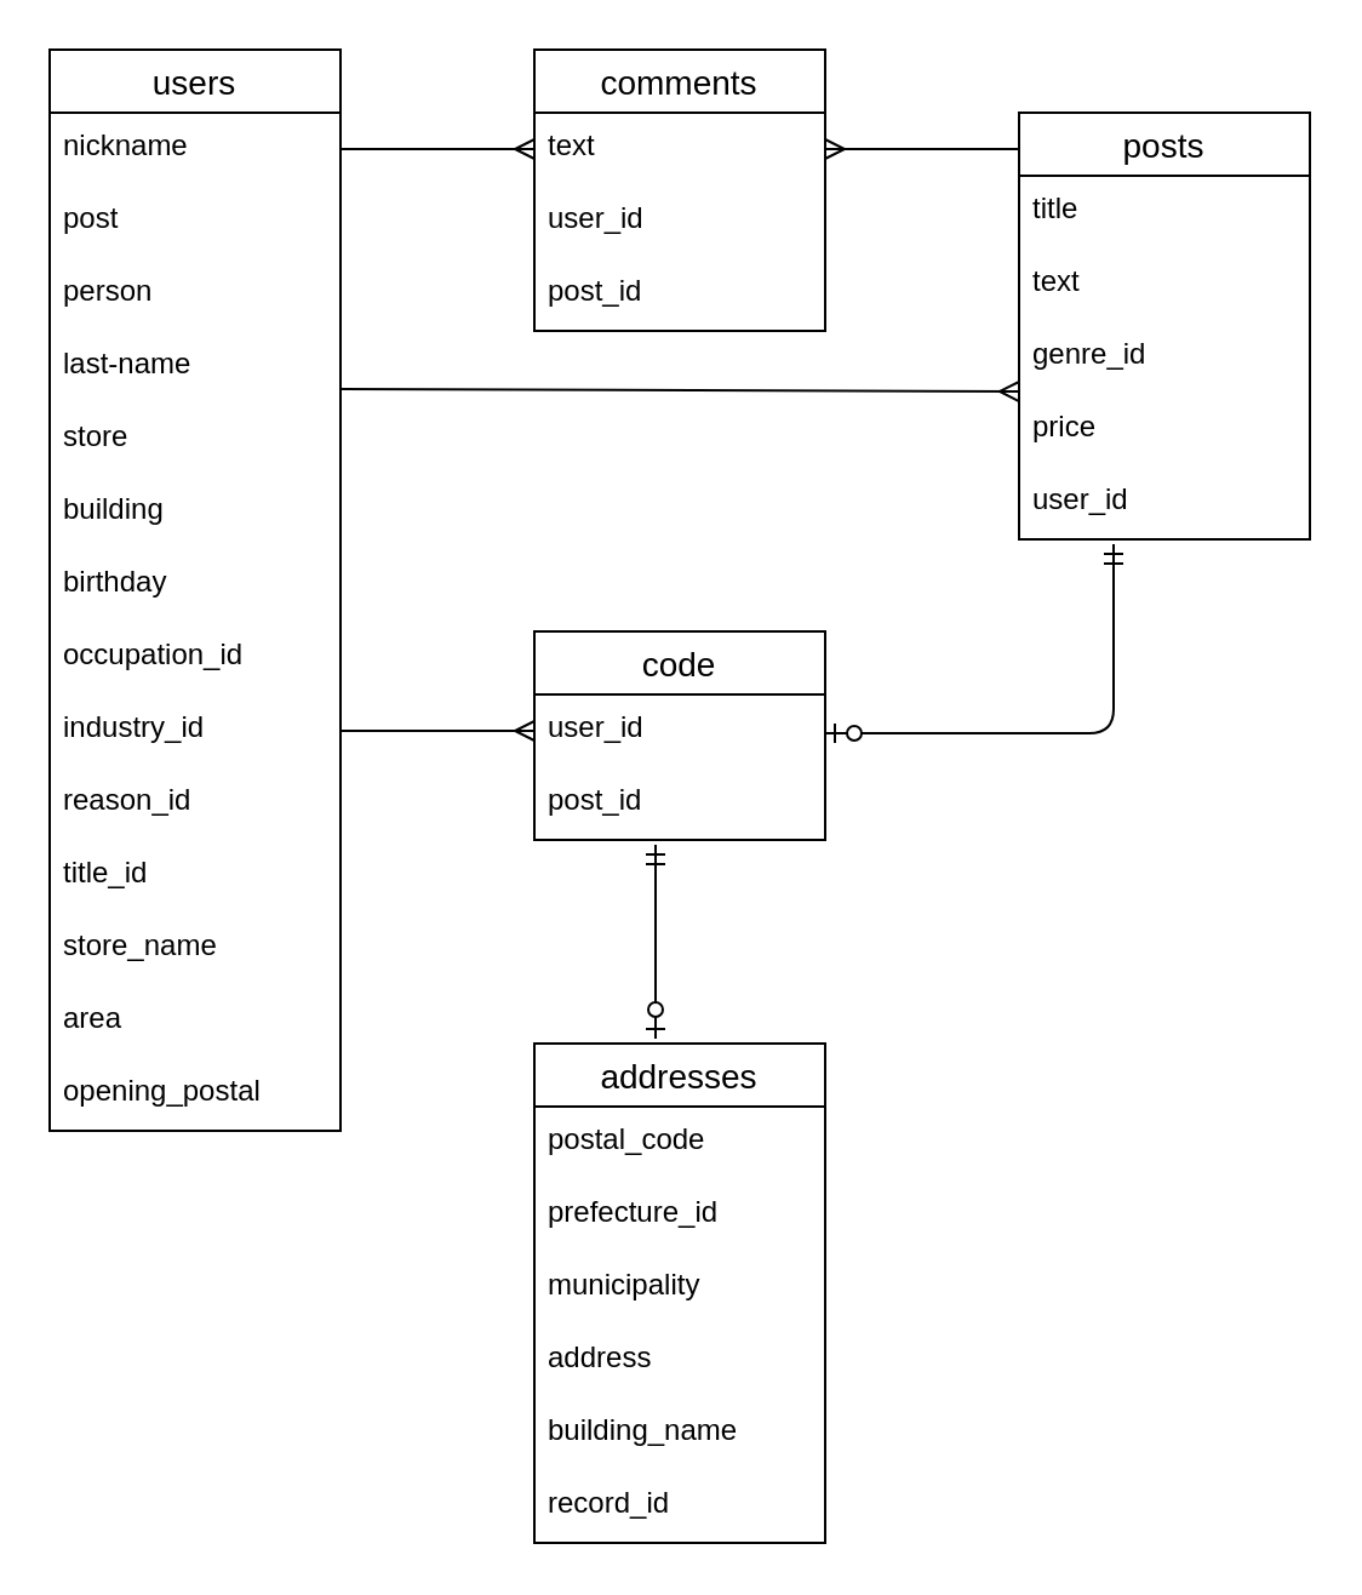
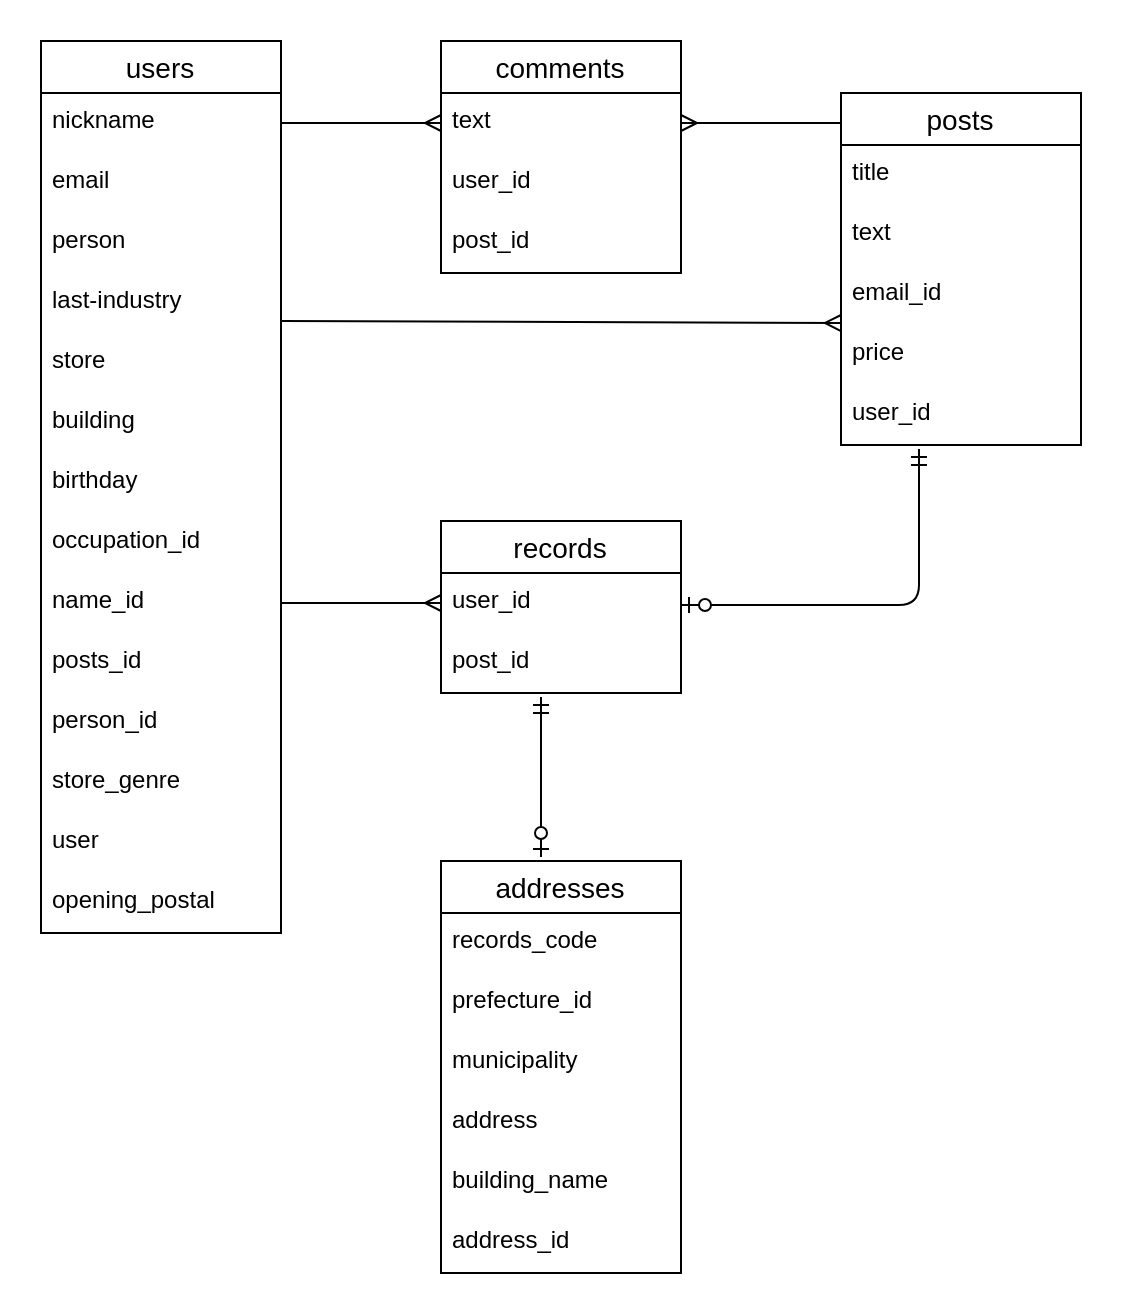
  <mxCell id="0" />
  <mxCell id="1" parent="0" />
  <mxCell id="2" value="users" style="swimlane;fontStyle=0;childLayout=stackLayout;horizontal=1;startSize=26;horizontalStack=0;resizeParent=1;resizeParentMax=0;resizeLast=0;collapsible=1;marginBottom=0;align=center;fontSize=14;" parent="1" vertex="1"><mxGeometry x="20" y="20" width="120" height="446" as="geometry" /></mxCell>
  <mxCell id="3" value="nickname" style="text;strokeColor=none;fillColor=none;spacingLeft=4;spacingRight=4;overflow=hidden;rotatable=0;points=[[0,0.5],[1,0.5]];portConstraint=eastwest;fontSize=12;" parent="2" vertex="1"><mxGeometry y="26" width="120" height="30" as="geometry" /></mxCell>
- <mxCell id="4" value="post" style="text;strokeColor=none;fillColor=none;spacingLeft=4;spacingRight=4;overflow=hidden;rotatable=0;points=[[0,0.5],[1,0.5]];portConstraint=eastwest;fontSize=12;" parent="2" vertex="1"><mxGeometry y="56" width="120" height="30" as="geometry" /></mxCell>
+ <mxCell id="4" value="email" style="text;strokeColor=none;fillColor=none;spacingLeft=4;spacingRight=4;overflow=hidden;rotatable=0;points=[[0,0.5],[1,0.5]];portConstraint=eastwest;fontSize=12;" parent="2" vertex="1"><mxGeometry y="56" width="120" height="30" as="geometry" /></mxCell>
  <mxCell id="5" value="person" style="text;strokeColor=none;fillColor=none;spacingLeft=4;spacingRight=4;overflow=hidden;rotatable=0;points=[[0,0.5],[1,0.5]];portConstraint=eastwest;fontSize=12;" parent="2" vertex="1"><mxGeometry y="86" width="120" height="30" as="geometry" /></mxCell>
- <mxCell id="6" value="last-name" style="text;strokeColor=none;fillColor=none;spacingLeft=4;spacingRight=4;overflow=hidden;rotatable=0;points=[[0,0.5],[1,0.5]];portConstraint=eastwest;fontSize=12;" parent="2" vertex="1"><mxGeometry y="116" width="120" height="30" as="geometry" /></mxCell>
+ <mxCell id="6" value="last-industry" style="text;strokeColor=none;fillColor=none;spacingLeft=4;spacingRight=4;overflow=hidden;rotatable=0;points=[[0,0.5],[1,0.5]];portConstraint=eastwest;fontSize=12;" parent="2" vertex="1"><mxGeometry y="116" width="120" height="30" as="geometry" /></mxCell>
  <mxCell id="7" value="store" style="text;strokeColor=none;fillColor=none;spacingLeft=4;spacingRight=4;overflow=hidden;rotatable=0;points=[[0,0.5],[1,0.5]];portConstraint=eastwest;fontSize=12;" parent="2" vertex="1"><mxGeometry y="146" width="120" height="30" as="geometry" /></mxCell>
  <mxCell id="8" value="building" style="text;strokeColor=none;fillColor=none;spacingLeft=4;spacingRight=4;overflow=hidden;rotatable=0;points=[[0,0.5],[1,0.5]];portConstraint=eastwest;fontSize=12;" parent="2" vertex="1"><mxGeometry y="176" width="120" height="30" as="geometry" /></mxCell>
  <mxCell id="9" value="birthday" style="text;strokeColor=none;fillColor=none;spacingLeft=4;spacingRight=4;overflow=hidden;rotatable=0;points=[[0,0.5],[1,0.5]];portConstraint=eastwest;fontSize=12;" parent="2" vertex="1"><mxGeometry y="206" width="120" height="30" as="geometry" /></mxCell>
  <mxCell id="10" value="occupation_id" style="text;strokeColor=none;fillColor=none;spacingLeft=4;spacingRight=4;overflow=hidden;rotatable=0;points=[[0,0.5],[1,0.5]];portConstraint=eastwest;fontSize=12;" parent="2" vertex="1"><mxGeometry y="236" width="120" height="30" as="geometry" /></mxCell>
- <mxCell id="11" value="industry_id" style="text;strokeColor=none;fillColor=none;spacingLeft=4;spacingRight=4;overflow=hidden;rotatable=0;points=[[0,0.5],[1,0.5]];portConstraint=eastwest;fontSize=12;" parent="2" vertex="1"><mxGeometry y="266" width="120" height="30" as="geometry" /></mxCell>
- <mxCell id="12" value="reason_id" style="text;strokeColor=none;fillColor=none;spacingLeft=4;spacingRight=4;overflow=hidden;rotatable=0;points=[[0,0.5],[1,0.5]];portConstraint=eastwest;fontSize=12;" parent="2" vertex="1"><mxGeometry y="296" width="120" height="30" as="geometry" /></mxCell>
- <mxCell id="13" value="title_id" style="text;strokeColor=none;fillColor=none;spacingLeft=4;spacingRight=4;overflow=hidden;rotatable=0;points=[[0,0.5],[1,0.5]];portConstraint=eastwest;fontSize=12;" vertex="1" parent="2"><mxGeometry y="326" width="120" height="30" as="geometry" /></mxCell>
- <mxCell id="14" value="store_name" style="text;strokeColor=none;fillColor=none;spacingLeft=4;spacingRight=4;overflow=hidden;rotatable=0;points=[[0,0.5],[1,0.5]];portConstraint=eastwest;fontSize=12;" vertex="1" parent="2"><mxGeometry y="356" width="120" height="30" as="geometry" /></mxCell>
- <mxCell id="15" value="area" style="text;strokeColor=none;fillColor=none;spacingLeft=4;spacingRight=4;overflow=hidden;rotatable=0;points=[[0,0.5],[1,0.5]];portConstraint=eastwest;fontSize=12;" parent="2" vertex="1"><mxGeometry y="386" width="120" height="30" as="geometry" /></mxCell>
+ <mxCell id="11" value="name_id" style="text;strokeColor=none;fillColor=none;spacingLeft=4;spacingRight=4;overflow=hidden;rotatable=0;points=[[0,0.5],[1,0.5]];portConstraint=eastwest;fontSize=12;" parent="2" vertex="1"><mxGeometry y="266" width="120" height="30" as="geometry" /></mxCell>
+ <mxCell id="12" value="posts_id" style="text;strokeColor=none;fillColor=none;spacingLeft=4;spacingRight=4;overflow=hidden;rotatable=0;points=[[0,0.5],[1,0.5]];portConstraint=eastwest;fontSize=12;" parent="2" vertex="1"><mxGeometry y="296" width="120" height="30" as="geometry" /></mxCell>
+ <mxCell id="13" value="person_id" style="text;strokeColor=none;fillColor=none;spacingLeft=4;spacingRight=4;overflow=hidden;rotatable=0;points=[[0,0.5],[1,0.5]];portConstraint=eastwest;fontSize=12;" vertex="1" parent="2"><mxGeometry y="326" width="120" height="30" as="geometry" /></mxCell>
+ <mxCell id="14" value="store_genre" style="text;strokeColor=none;fillColor=none;spacingLeft=4;spacingRight=4;overflow=hidden;rotatable=0;points=[[0,0.5],[1,0.5]];portConstraint=eastwest;fontSize=12;" vertex="1" parent="2"><mxGeometry y="356" width="120" height="30" as="geometry" /></mxCell>
+ <mxCell id="15" value="user" style="text;strokeColor=none;fillColor=none;spacingLeft=4;spacingRight=4;overflow=hidden;rotatable=0;points=[[0,0.5],[1,0.5]];portConstraint=eastwest;fontSize=12;" parent="2" vertex="1"><mxGeometry y="386" width="120" height="30" as="geometry" /></mxCell>
  <mxCell id="16" value="opening_postal" style="text;strokeColor=none;fillColor=none;spacingLeft=4;spacingRight=4;overflow=hidden;rotatable=0;points=[[0,0.5],[1,0.5]];portConstraint=eastwest;fontSize=12;" vertex="1" parent="2"><mxGeometry y="416" width="120" height="30" as="geometry" /></mxCell>
  <mxCell id="17" value="posts" style="swimlane;fontStyle=0;childLayout=stackLayout;horizontal=1;startSize=26;horizontalStack=0;resizeParent=1;resizeParentMax=0;resizeLast=0;collapsible=1;marginBottom=0;align=center;fontSize=14;" parent="1" vertex="1"><mxGeometry x="420" y="46" width="120" height="176" as="geometry" /></mxCell>
  <mxCell id="18" value="title" style="text;strokeColor=none;fillColor=none;spacingLeft=4;spacingRight=4;overflow=hidden;rotatable=0;points=[[0,0.5],[1,0.5]];portConstraint=eastwest;fontSize=12;" parent="17" vertex="1"><mxGeometry y="26" width="120" height="30" as="geometry" /></mxCell>
  <mxCell id="19" value="text" style="text;strokeColor=none;fillColor=none;spacingLeft=4;spacingRight=4;overflow=hidden;rotatable=0;points=[[0,0.5],[1,0.5]];portConstraint=eastwest;fontSize=12;" parent="17" vertex="1"><mxGeometry y="56" width="120" height="30" as="geometry" /></mxCell>
- <mxCell id="20" value="genre_id" style="text;strokeColor=none;fillColor=none;spacingLeft=4;spacingRight=4;overflow=hidden;rotatable=0;points=[[0,0.5],[1,0.5]];portConstraint=eastwest;fontSize=12;" parent="17" vertex="1"><mxGeometry y="86" width="120" height="30" as="geometry" /></mxCell>
+ <mxCell id="20" value="email_id" style="text;strokeColor=none;fillColor=none;spacingLeft=4;spacingRight=4;overflow=hidden;rotatable=0;points=[[0,0.5],[1,0.5]];portConstraint=eastwest;fontSize=12;" parent="17" vertex="1"><mxGeometry y="86" width="120" height="30" as="geometry" /></mxCell>
  <mxCell id="21" value="price" style="text;strokeColor=none;fillColor=none;spacingLeft=4;spacingRight=4;overflow=hidden;rotatable=0;points=[[0,0.5],[1,0.5]];portConstraint=eastwest;fontSize=12;" parent="17" vertex="1"><mxGeometry y="116" width="120" height="30" as="geometry" /></mxCell>
  <mxCell id="22" value="user_id" style="text;strokeColor=none;fillColor=none;spacingLeft=4;spacingRight=4;overflow=hidden;rotatable=0;points=[[0,0.5],[1,0.5]];portConstraint=eastwest;fontSize=12;" parent="17" vertex="1"><mxGeometry y="146" width="120" height="30" as="geometry" /></mxCell>
  <mxCell id="23" value="comments" style="swimlane;fontStyle=0;childLayout=stackLayout;horizontal=1;startSize=26;horizontalStack=0;resizeParent=1;resizeParentMax=0;resizeLast=0;collapsible=1;marginBottom=0;align=center;fontSize=14;" parent="1" vertex="1"><mxGeometry x="220" y="20" width="120" height="116" as="geometry" /></mxCell>
  <mxCell id="24" value="text" style="text;strokeColor=none;fillColor=none;spacingLeft=4;spacingRight=4;overflow=hidden;rotatable=0;points=[[0,0.5],[1,0.5]];portConstraint=eastwest;fontSize=12;" parent="23" vertex="1"><mxGeometry y="26" width="120" height="30" as="geometry" /></mxCell>
  <mxCell id="25" value="user_id" style="text;strokeColor=none;fillColor=none;spacingLeft=4;spacingRight=4;overflow=hidden;rotatable=0;points=[[0,0.5],[1,0.5]];portConstraint=eastwest;fontSize=12;" parent="23" vertex="1"><mxGeometry y="56" width="120" height="30" as="geometry" /></mxCell>
  <mxCell id="26" value="post_id" style="text;strokeColor=none;fillColor=none;spacingLeft=4;spacingRight=4;overflow=hidden;rotatable=0;points=[[0,0.5],[1,0.5]];portConstraint=eastwest;fontSize=12;" parent="23" vertex="1"><mxGeometry y="86" width="120" height="30" as="geometry" /></mxCell>
- <mxCell id="27" value="code" style="swimlane;fontStyle=0;childLayout=stackLayout;horizontal=1;startSize=26;horizontalStack=0;resizeParent=1;resizeParentMax=0;resizeLast=0;collapsible=1;marginBottom=0;align=center;fontSize=14;" parent="1" vertex="1"><mxGeometry x="220" y="260" width="120" height="86" as="geometry" /></mxCell>
+ <mxCell id="27" value="records" style="swimlane;fontStyle=0;childLayout=stackLayout;horizontal=1;startSize=26;horizontalStack=0;resizeParent=1;resizeParentMax=0;resizeLast=0;collapsible=1;marginBottom=0;align=center;fontSize=14;" parent="1" vertex="1"><mxGeometry x="220" y="260" width="120" height="86" as="geometry" /></mxCell>
  <mxCell id="28" value="user_id" style="text;strokeColor=none;fillColor=none;spacingLeft=4;spacingRight=4;overflow=hidden;rotatable=0;points=[[0,0.5],[1,0.5]];portConstraint=eastwest;fontSize=12;" parent="27" vertex="1"><mxGeometry y="26" width="120" height="30" as="geometry" /></mxCell>
  <mxCell id="29" value="post_id" style="text;strokeColor=none;fillColor=none;spacingLeft=4;spacingRight=4;overflow=hidden;rotatable=0;points=[[0,0.5],[1,0.5]];portConstraint=eastwest;fontSize=12;" parent="27" vertex="1"><mxGeometry y="56" width="120" height="30" as="geometry" /></mxCell>
  <mxCell id="30" value="addresses" style="swimlane;fontStyle=0;childLayout=stackLayout;horizontal=1;startSize=26;horizontalStack=0;resizeParent=1;resizeParentMax=0;resizeLast=0;collapsible=1;marginBottom=0;align=center;fontSize=14;" parent="1" vertex="1"><mxGeometry x="220" y="430" width="120" height="206" as="geometry" /></mxCell>
- <mxCell id="31" value="postal_code" style="text;strokeColor=none;fillColor=none;spacingLeft=4;spacingRight=4;overflow=hidden;rotatable=0;points=[[0,0.5],[1,0.5]];portConstraint=eastwest;fontSize=12;" parent="30" vertex="1"><mxGeometry y="26" width="120" height="30" as="geometry" /></mxCell>
+ <mxCell id="31" value="records_code" style="text;strokeColor=none;fillColor=none;spacingLeft=4;spacingRight=4;overflow=hidden;rotatable=0;points=[[0,0.5],[1,0.5]];portConstraint=eastwest;fontSize=12;" parent="30" vertex="1"><mxGeometry y="26" width="120" height="30" as="geometry" /></mxCell>
  <mxCell id="32" value="prefecture_id" style="text;strokeColor=none;fillColor=none;spacingLeft=4;spacingRight=4;overflow=hidden;rotatable=0;points=[[0,0.5],[1,0.5]];portConstraint=eastwest;fontSize=12;" parent="30" vertex="1"><mxGeometry y="56" width="120" height="30" as="geometry" /></mxCell>
  <mxCell id="33" value="municipality" style="text;strokeColor=none;fillColor=none;spacingLeft=4;spacingRight=4;overflow=hidden;rotatable=0;points=[[0,0.5],[1,0.5]];portConstraint=eastwest;fontSize=12;" parent="30" vertex="1"><mxGeometry y="86" width="120" height="30" as="geometry" /></mxCell>
  <mxCell id="34" value="address" style="text;strokeColor=none;fillColor=none;spacingLeft=4;spacingRight=4;overflow=hidden;rotatable=0;points=[[0,0.5],[1,0.5]];portConstraint=eastwest;fontSize=12;" parent="30" vertex="1"><mxGeometry y="116" width="120" height="30" as="geometry" /></mxCell>
  <mxCell id="35" value="building_name" style="text;strokeColor=none;fillColor=none;spacingLeft=4;spacingRight=4;overflow=hidden;rotatable=0;points=[[0,0.5],[1,0.5]];portConstraint=eastwest;fontSize=12;" parent="30" vertex="1"><mxGeometry y="146" width="120" height="30" as="geometry" /></mxCell>
- <mxCell id="36" value="record_id" style="text;strokeColor=none;fillColor=none;spacingLeft=4;spacingRight=4;overflow=hidden;rotatable=0;points=[[0,0.5],[1,0.5]];portConstraint=eastwest;fontSize=12;" parent="30" vertex="1"><mxGeometry y="176" width="120" height="30" as="geometry" /></mxCell>
+ <mxCell id="36" value="address_id" style="text;strokeColor=none;fillColor=none;spacingLeft=4;spacingRight=4;overflow=hidden;rotatable=0;points=[[0,0.5],[1,0.5]];portConstraint=eastwest;fontSize=12;" parent="30" vertex="1"><mxGeometry y="176" width="120" height="30" as="geometry" /></mxCell>
  <mxCell id="37" value="" style="fontSize=12;html=1;endArrow=ERmany;entryX=0;entryY=0.5;entryDx=0;entryDy=0;exitX=1;exitY=0.5;exitDx=0;exitDy=0;" parent="1" source="3" target="24" edge="1"><mxGeometry width="100" height="100" relative="1" as="geometry"><mxPoint x="140" y="110" as="sourcePoint" /><mxPoint x="240" y="10" as="targetPoint" /></mxGeometry></mxCell>
  <mxCell id="38" value="" style="fontSize=12;html=1;endArrow=ERmany;entryX=1;entryY=0.5;entryDx=0;entryDy=0;" parent="1" target="24" edge="1"><mxGeometry width="100" height="100" relative="1" as="geometry"><mxPoint x="420" y="61" as="sourcePoint" /><mxPoint x="440" y="90" as="targetPoint" /></mxGeometry></mxCell>
  <mxCell id="39" value="" style="fontSize=12;html=1;endArrow=ERmany;entryX=0;entryY=0.967;entryDx=0;entryDy=0;exitX=1;exitY=0.5;exitDx=0;exitDy=0;entryPerimeter=0;" parent="1" target="20" edge="1"><mxGeometry width="100" height="100" relative="1" as="geometry"><mxPoint x="140" y="160" as="sourcePoint" /><mxPoint x="220" y="160" as="targetPoint" /></mxGeometry></mxCell>
  <mxCell id="40" value="" style="fontSize=12;html=1;endArrow=ERmany;exitX=1;exitY=0.5;exitDx=0;exitDy=0;" parent="1" source="11" edge="1"><mxGeometry width="100" height="100" relative="1" as="geometry"><mxPoint x="140" y="300" as="sourcePoint" /><mxPoint x="220" y="301" as="targetPoint" /></mxGeometry></mxCell>
  <mxCell id="41" value="" style="fontSize=12;html=1;endArrow=ERzeroToOne;startArrow=ERmandOne;" parent="1" edge="1"><mxGeometry width="100" height="100" relative="1" as="geometry"><mxPoint x="459" y="224" as="sourcePoint" /><mxPoint x="340" y="302" as="targetPoint" /><Array as="points"><mxPoint x="459" y="302" /></Array></mxGeometry></mxCell>
  <mxCell id="42" value="" style="fontSize=12;html=1;endArrow=ERzeroToOne;startArrow=ERmandOne;" parent="1" edge="1"><mxGeometry width="100" height="100" relative="1" as="geometry"><mxPoint x="270" y="348" as="sourcePoint" /><mxPoint x="270" y="428" as="targetPoint" /><Array as="points" /></mxGeometry></mxCell>
